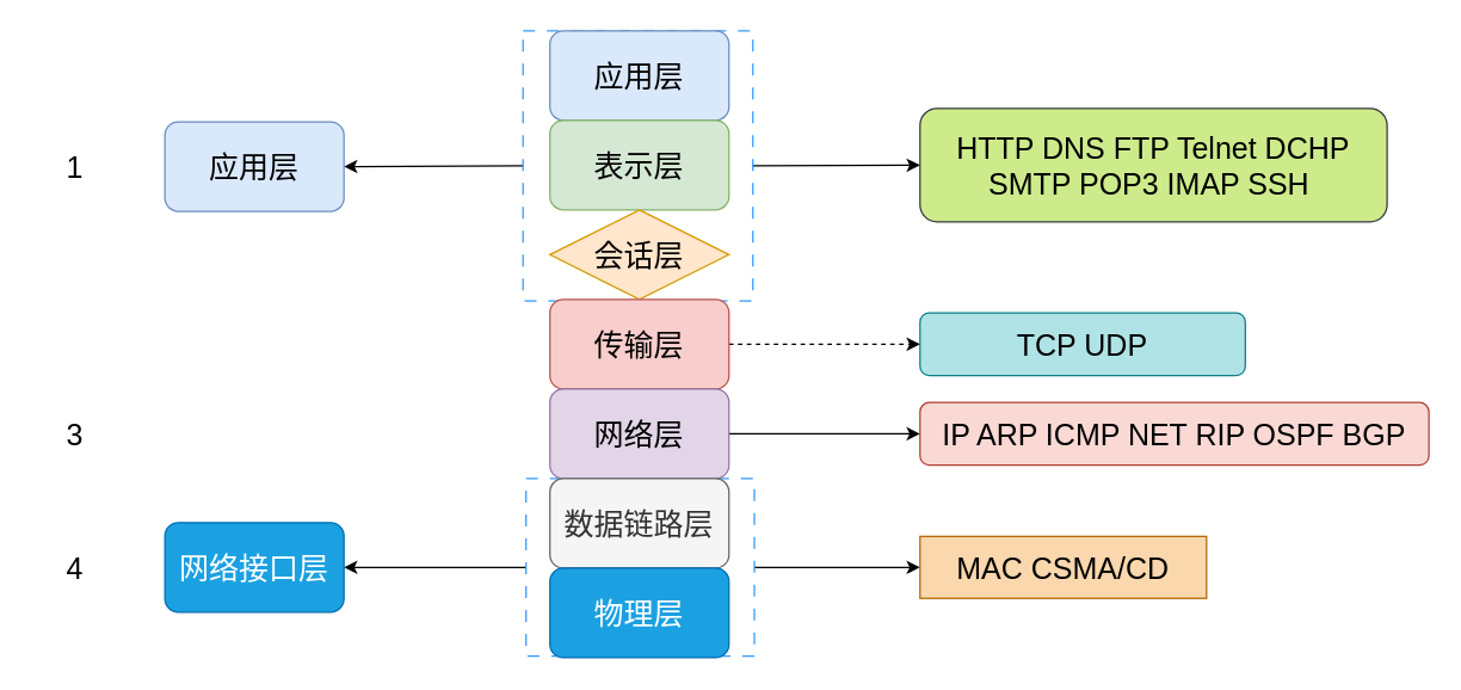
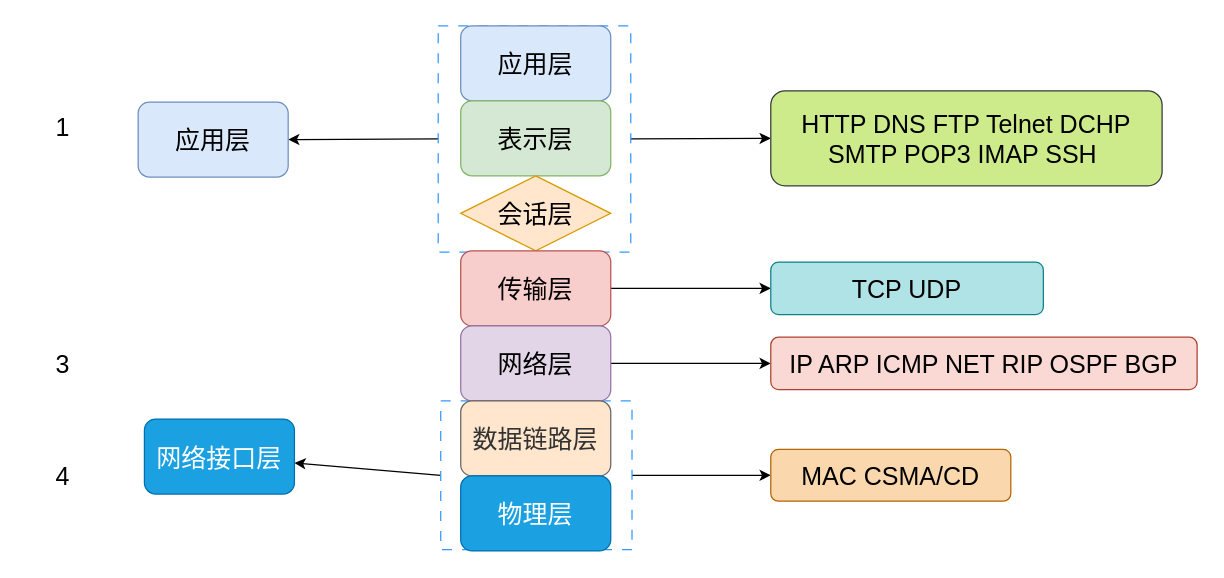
  <mxCell id="0" />
  <mxCell id="1" parent="0" />
  <mxCell id="2" style="edgeStyle=none;html=1;exitX=0;exitY=0.5;exitDx=0;exitDy=0;fontSize=20;" edge="1" parent="1" source="4" target="21"><mxGeometry relative="1" as="geometry" /></mxCell>
  <mxCell id="3" style="edgeStyle=none;html=1;exitX=1;exitY=0.5;exitDx=0;exitDy=0;entryX=0;entryY=0.5;entryDx=0;entryDy=0;fontSize=20;" edge="1" parent="1" source="4" target="22"><mxGeometry relative="1" as="geometry" /></mxCell>
  <mxCell id="4" value="" style="rounded=0;whiteSpace=wrap;html=1;dashed=1;dashPattern=8 8;strokeColor=#3399FF;fillColor=none;" vertex="1" parent="1"><mxGeometry x="352" y="320" width="153" height="119" as="geometry" /></mxCell>
  <mxCell id="5" style="edgeStyle=none;html=1;exitX=0;exitY=0.5;exitDx=0;exitDy=0;entryX=1;entryY=0.5;entryDx=0;entryDy=0;fontSize=20;" edge="1" parent="1" source="7" target="20"><mxGeometry relative="1" as="geometry" /></mxCell>
  <mxCell id="6" style="edgeStyle=none;html=1;exitX=1;exitY=0.5;exitDx=0;exitDy=0;entryX=0;entryY=0.5;entryDx=0;entryDy=0;fontSize=20;" edge="1" parent="1" source="7" target="25"><mxGeometry relative="1" as="geometry" /></mxCell>
  <mxCell id="7" value="" style="rounded=0;whiteSpace=wrap;html=1;dashed=1;dashPattern=8 8;strokeColor=#3399FF;fillColor=none;" vertex="1" parent="1"><mxGeometry x="350" y="20" width="154" height="181" as="geometry" /></mxCell>
  <mxCell id="8" value="&lt;font style=&quot;font-size: 20px;&quot;&gt;应用层&lt;/font&gt;" style="rounded=1;whiteSpace=wrap;html=1;fillColor=#dae8fc;strokeColor=#6c8ebf;" vertex="1" parent="1"><mxGeometry x="368" y="20" width="120" height="60" as="geometry" /></mxCell>
  <mxCell id="9" value="&lt;font style=&quot;font-size: 20px;&quot;&gt;表示层&lt;/font&gt;" style="rounded=1;whiteSpace=wrap;html=1;fillColor=#d5e8d4;strokeColor=#82b366;" vertex="1" parent="1"><mxGeometry x="368" y="80" width="120" height="60" as="geometry" /></mxCell>
  <mxCell id="10" value="&lt;font style=&quot;font-size: 20px;&quot;&gt;会话层&lt;/font&gt;" style="rhombus;whiteSpace=wrap;html=1;fillColor=#ffe6cc;strokeColor=#d79b00;" vertex="1" parent="1"><mxGeometry x="368" y="140" width="120" height="60" as="geometry" /></mxCell>
- <mxCell id="11" style="edgeStyle=none;html=1;exitX=1;exitY=0.5;exitDx=0;exitDy=0;entryX=0;entryY=0.5;entryDx=0;entryDy=0;fontSize=20;dashed=1;" edge="1" parent="1" source="12" target="24"><mxGeometry relative="1" as="geometry" /></mxCell>
+ <mxCell id="11" style="edgeStyle=none;html=1;exitX=1;exitY=0.5;exitDx=0;exitDy=0;entryX=0;entryY=0.5;entryDx=0;entryDy=0;fontSize=20;" edge="1" parent="1" source="12" target="24"><mxGeometry relative="1" as="geometry" /></mxCell>
  <mxCell id="12" value="&lt;font style=&quot;font-size: 20px;&quot;&gt;传输层&lt;/font&gt;" style="rounded=1;whiteSpace=wrap;html=1;fillColor=#f8cecc;strokeColor=#b85450;" vertex="1" parent="1"><mxGeometry x="368" y="200" width="120" height="60" as="geometry" /></mxCell>
  <mxCell id="13" style="edgeStyle=none;html=1;fontSize=20;" edge="1" parent="1" source="14" target="23"><mxGeometry relative="1" as="geometry" /></mxCell>
  <mxCell id="14" value="&lt;font style=&quot;font-size: 20px;&quot;&gt;网络层&lt;/font&gt;" style="rounded=1;whiteSpace=wrap;html=1;fillColor=#e1d5e7;strokeColor=#9673a6;" vertex="1" parent="1"><mxGeometry x="368" y="260" width="120" height="60" as="geometry" /></mxCell>
- <mxCell id="15" value="&lt;font style=&quot;font-size: 20px;&quot;&gt;数据链路层&lt;/font&gt;" style="rounded=1;whiteSpace=wrap;html=1;fillColor=#f5f5f5;strokeColor=#666666;fontColor=#333333;" vertex="1" parent="1"><mxGeometry x="368" y="320" width="120" height="60" as="geometry" /></mxCell>
+ <mxCell id="15" value="&lt;font style=&quot;font-size: 20px;&quot;&gt;数据链路层&lt;/font&gt;" style="rounded=1;whiteSpace=wrap;html=1;fillColor=#ffe6cc;strokeColor=#666666;fontColor=#333333;" vertex="1" parent="1"><mxGeometry x="368" y="320" width="120" height="60" as="geometry" /></mxCell>
  <mxCell id="16" value="&lt;font style=&quot;font-size: 20px;&quot;&gt;物理层&lt;/font&gt;" style="rounded=1;whiteSpace=wrap;html=1;fillColor=#1ba1e2;strokeColor=#006EAF;fontColor=#ffffff;" vertex="1" parent="1"><mxGeometry x="368" y="380" width="120" height="60" as="geometry" /></mxCell>
- <mxCell id="17" value="&lt;font style=&quot;font-size: 20px;&quot;&gt;1&lt;/font&gt;" style="text;html=1;strokeColor=none;fillColor=none;align=center;verticalAlign=middle;whiteSpace=wrap;rounded=0;dashed=1;dashPattern=8 8;" vertex="1" parent="1"><mxGeometry x="20" y="95.5" width="60" height="30" as="geometry" /></mxCell>
+ <mxCell id="17" value="&lt;font style=&quot;font-size: 20px;&quot;&gt;1&lt;/font&gt;" style="text;html=1;strokeColor=none;fillColor=none;align=center;verticalAlign=middle;whiteSpace=wrap;rounded=0;dashed=1;dashPattern=8 8;" vertex="1" parent="1"><mxGeometry x="20" y="85.5" width="60" height="30" as="geometry" /></mxCell>
  <mxCell id="18" value="&lt;font style=&quot;font-size: 20px;&quot;&gt;3&lt;/font&gt;" style="text;html=1;strokeColor=none;fillColor=none;align=center;verticalAlign=middle;whiteSpace=wrap;rounded=0;dashed=1;dashPattern=8 8;" vertex="1" parent="1"><mxGeometry x="20" y="275" width="60" height="30" as="geometry" /></mxCell>
  <mxCell id="19" value="&lt;font style=&quot;font-size: 20px;&quot;&gt;4&lt;/font&gt;" style="text;html=1;strokeColor=none;fillColor=none;align=center;verticalAlign=middle;whiteSpace=wrap;rounded=0;dashed=1;dashPattern=8 8;" vertex="1" parent="1"><mxGeometry x="20" y="364.5" width="60" height="30" as="geometry" /></mxCell>
  <mxCell id="20" value="&lt;font style=&quot;font-size: 20px;&quot;&gt;应用层&lt;/font&gt;" style="rounded=1;whiteSpace=wrap;html=1;fillColor=#dae8fc;strokeColor=#6c8ebf;" vertex="1" parent="1"><mxGeometry x="110" y="81" width="120" height="60" as="geometry" /></mxCell>
- <mxCell id="21" value="&lt;font style=&quot;font-size: 20px;&quot;&gt;网络接口层&lt;/font&gt;" style="rounded=1;whiteSpace=wrap;html=1;fillColor=#1ba1e2;strokeColor=#006EAF;fontColor=#ffffff;" vertex="1" parent="1"><mxGeometry x="110" y="349.5" width="120" height="60" as="geometry" /></mxCell>
- <mxCell id="22" value="MAC CSMA/CD" style="whiteSpace=wrap;html=1;fontSize=20;fillColor=#fad7ac;strokeColor=#b46504;rounded=0;" vertex="1" parent="1"><mxGeometry x="616" y="358.75" width="192" height="41.5" as="geometry" /></mxCell>
+ <mxCell id="21" value="&lt;font style=&quot;font-size: 20px;&quot;&gt;网络接口层&lt;/font&gt;" style="rounded=1;whiteSpace=wrap;html=1;fillColor=#1ba1e2;strokeColor=#006EAF;fontColor=#ffffff;" vertex="1" parent="1"><mxGeometry x="115" y="334.5" width="120" height="60" as="geometry" /></mxCell>
+ <mxCell id="22" value="MAC CSMA/CD" style="rounded=1;whiteSpace=wrap;html=1;fontSize=20;fillColor=#fad7ac;strokeColor=#b46504;" vertex="1" parent="1"><mxGeometry x="616" y="358.75" width="192" height="41.5" as="geometry" /></mxCell>
  <mxCell id="23" value="IP ARP ICMP NET RIP OSPF BGP" style="rounded=1;whiteSpace=wrap;html=1;fontSize=20;fillColor=#fad9d5;strokeColor=#ae4132;" vertex="1" parent="1"><mxGeometry x="616" y="269" width="341" height="42" as="geometry" /></mxCell>
  <mxCell id="24" value="TCP UDP" style="rounded=1;whiteSpace=wrap;html=1;fontSize=20;fillColor=#b0e3e6;strokeColor=#0e8088;" vertex="1" parent="1"><mxGeometry x="616" y="209" width="218" height="42" as="geometry" /></mxCell>
  <mxCell id="25" value="HTTP DNS FTP Telnet DCHP SMTP POP3 IMAP SSH&amp;nbsp;" style="rounded=1;whiteSpace=wrap;html=1;fontSize=20;fillColor=#cdeb8b;strokeColor=#36393d;" vertex="1" parent="1"><mxGeometry x="616" y="72" width="313" height="76" as="geometry" /></mxCell>
